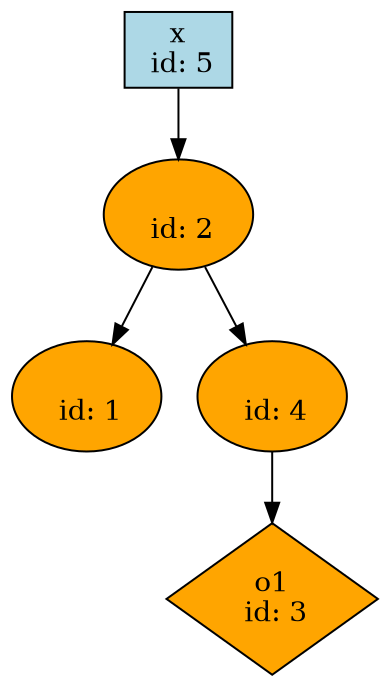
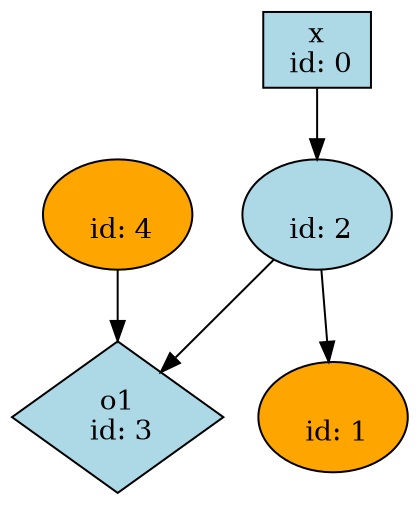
  digraph {
    node [fillcolor=orange style=filled]
    n1 [label="\n id: 1"]
-   n2 [label="\n id: 2"]
+   n2 [fillcolor=lightblue label="\n id: 2"]
    n3 [label="\n id: 4"]
-   n4 [label="o1\n id: 3" shape=diamond]
-   n5 [fillcolor=lightblue label="x\n id: 5" shape=box]
+   n4 [fillcolor=lightblue label="o1\n id: 3" shape=diamond]
+   n5 [fillcolor=lightblue label="x\n id: 0" shape=box]
    n2 -> n1
-   n2 -> n3
+   n2 -> n4
    n3 -> n4
    n5 -> n2
  }
